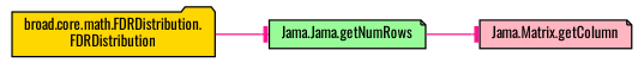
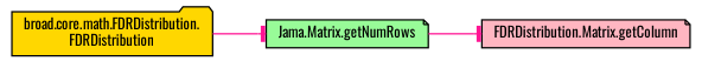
  digraph {
    fontname=Oswald
    rankdir=LR
    node [color=black fontname=Oswald fontsize=10 shape=note style=filled]
    edge [arrowhead=tee color=deeppink fontname=Oswald fontsize=10 labelfontname=Helvetica labelfontsize=10 style=solid]
    n1 [fillcolor=gold fontcolor=black height=0.2 label="broad.core.math.FDRDistribution.\lFDRDistribution" shape=folder width=0.4]
-   n2 [fillcolor=palegreen height=0.2 label="Jama.Jama.getNumRows" width=0.4]
-   n3 [fillcolor=lightpink height=0.2 label="Jama.Matrix.getColumn" width=0.4]
+   n2 [fillcolor=palegreen height=0.2 label="Jama.Matrix.getNumRows" width=0.4]
+   n3 [fillcolor=lightpink height=0.2 label="FDRDistribution.Matrix.getColumn" width=0.4]
    n1 -> n2
    n2 -> n3
  }
